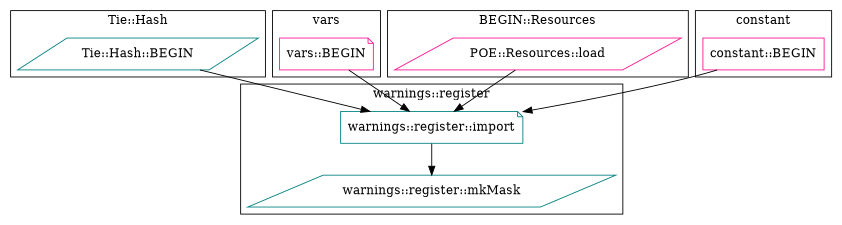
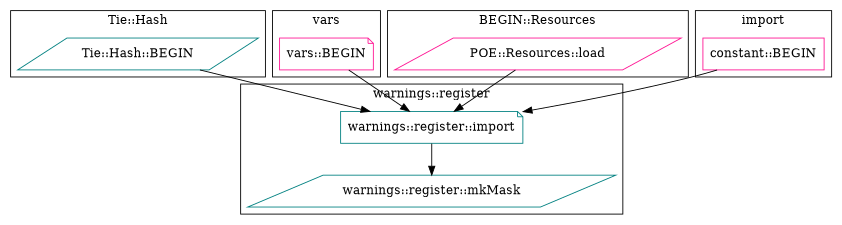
  digraph {
    node [color=teal shape=parallelogram]
    "Tie::Hash::BEGIN"
    "vars::BEGIN" [color=deeppink shape=note]
    "POE::Resources::load" [color=deeppink]
    "constant::BEGIN" [color=deeppink shape=box]
    "warnings::register::mkMask"
    "warnings::register::import" [shape=note]
    subgraph cluster_1 {
      label="Tie::Hash"
      "Tie::Hash::BEGIN"
    }
    subgraph cluster_2 {
      label=vars
      "vars::BEGIN"
    }
    subgraph cluster_3 {
      label="BEGIN::Resources"
      "POE::Resources::load"
    }
    subgraph cluster_4 {
-     label=constant
+     label=import
      "constant::BEGIN"
    }
    subgraph cluster_5 {
      label="warnings::register"
      "warnings::register::mkMask"
      "warnings::register::import"
    }
    "Tie::Hash::BEGIN" -> "warnings::register::import"
    "vars::BEGIN" -> "warnings::register::import"
    "POE::Resources::load" -> "warnings::register::import"
    "constant::BEGIN" -> "warnings::register::import"
    "warnings::register::import" -> "warnings::register::mkMask"
  }
